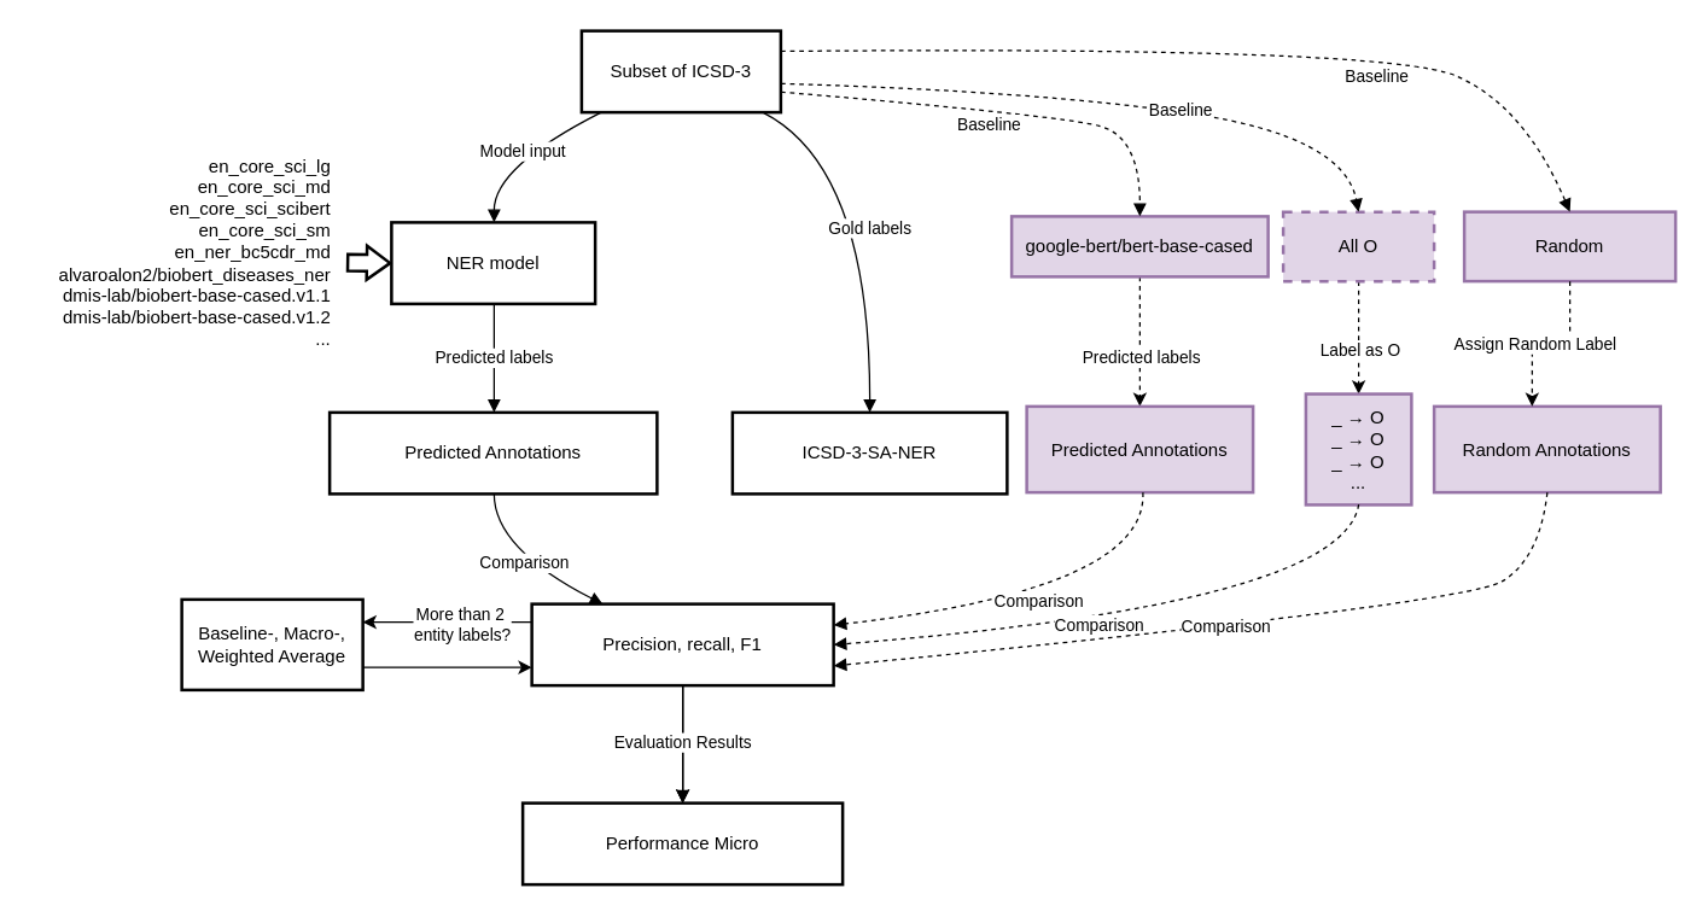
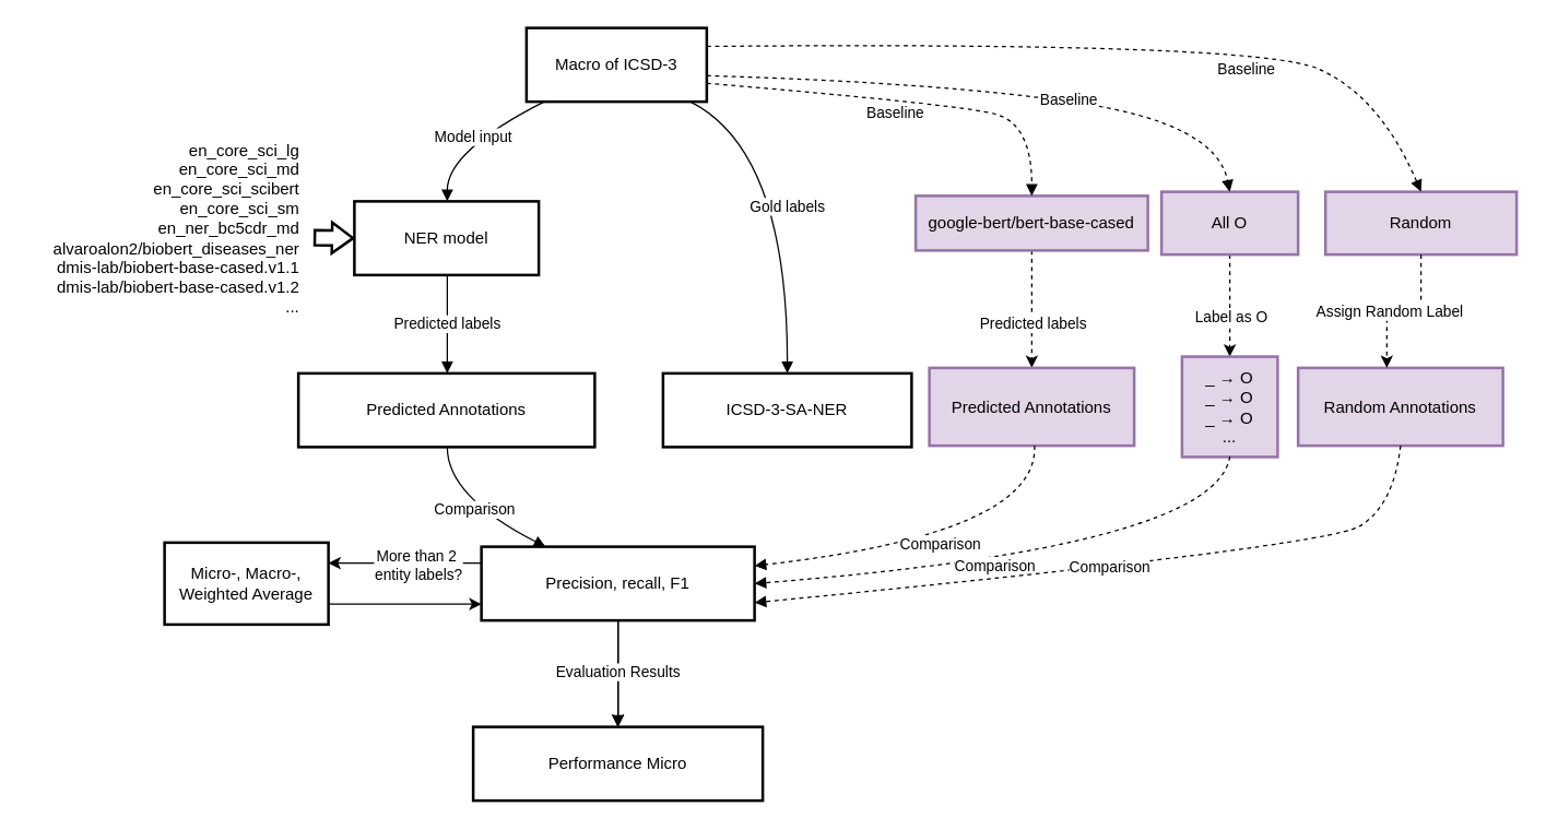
  <mxCell id="0" />
  <mxCell id="1" parent="0" />
- <mxCell id="2" value="Subset of ICSD-3" style="whiteSpace=wrap;strokeWidth=2;" parent="1" vertex="1"><mxGeometry x="385" y="20" width="132" height="54" as="geometry" /></mxCell>
+ <mxCell id="2" value="Macro of ICSD-3" style="whiteSpace=wrap;strokeWidth=2;" parent="1" vertex="1"><mxGeometry x="385" y="20" width="132" height="54" as="geometry" /></mxCell>
  <mxCell id="3" value="NER model" style="whiteSpace=wrap;strokeWidth=2;" parent="1" vertex="1"><mxGeometry x="259" y="147" width="135" height="54" as="geometry" /></mxCell>
  <mxCell id="4" value="Predicted Annotations" style="whiteSpace=wrap;strokeWidth=2;" parent="1" vertex="1"><mxGeometry x="218" y="273" width="217" height="54" as="geometry" /></mxCell>
  <mxCell id="5" value="ICSD-3-SA-NER" style="whiteSpace=wrap;strokeWidth=2;" parent="1" vertex="1"><mxGeometry x="485" y="273" width="182" height="54" as="geometry" /></mxCell>
  <mxCell id="6" style="edgeStyle=orthogonalEdgeStyle;rounded=0;orthogonalLoop=1;jettySize=auto;html=1;exitX=0;exitY=0.25;exitDx=0;exitDy=0;entryX=1;entryY=0.25;entryDx=0;entryDy=0;" edge="1" parent="1" source="10" target="14"><mxGeometry relative="1" as="geometry"><Array as="points"><mxPoint x="352" y="412" /></Array></mxGeometry></mxCell>
  <mxCell id="7" value="More than 2&amp;nbsp;&lt;div&gt;entity labels?&lt;/div&gt;" style="edgeLabel;html=1;align=center;verticalAlign=middle;resizable=0;points=[];" vertex="1" connectable="0" parent="6"><mxGeometry x="-0.154" y="1" relative="1" as="geometry"><mxPoint as="offset" /></mxGeometry></mxCell>
  <mxCell id="8" value="" style="edgeStyle=orthogonalEdgeStyle;rounded=0;orthogonalLoop=1;jettySize=auto;html=1;" edge="1" parent="1" source="10" target="11"><mxGeometry relative="1" as="geometry" /></mxCell>
  <mxCell id="9" value="" style="edgeStyle=orthogonalEdgeStyle;rounded=0;orthogonalLoop=1;jettySize=auto;html=1;" edge="1" parent="1" source="10" target="11"><mxGeometry relative="1" as="geometry" /></mxCell>
  <mxCell id="10" value="Precision, recall, F1" style="whiteSpace=wrap;strokeWidth=2;" parent="1" vertex="1"><mxGeometry x="352" y="400" width="200" height="54" as="geometry" /></mxCell>
  <mxCell id="11" value="Performance Micro" style="whiteSpace=wrap;strokeWidth=2;" parent="1" vertex="1"><mxGeometry x="346" y="532" width="212" height="54" as="geometry" /></mxCell>
  <mxCell id="12" value="&lt;div style=&quot;&quot;&gt;en_core_sci_lg&lt;/div&gt;&lt;div&gt;en_core_sci_md&lt;/div&gt;&lt;div&gt;en_core_sci_scibert&lt;/div&gt;&lt;div&gt;en_core_sci_sm&lt;/div&gt;&lt;div&gt;en_ner_bc5cdr_md&lt;/div&gt;&lt;div&gt;&lt;span style=&quot;background-color: transparent;&quot;&gt;alvaroalon2/biobert_diseases_ner&lt;/span&gt;&lt;/div&gt;&lt;div&gt;dmis-lab/biobert-base-cased.v1.1&lt;/div&gt;&lt;div&gt;dmis-lab/biobert-base-cased.v1.2&lt;/div&gt;&lt;div&gt;...&lt;/div&gt;&lt;div&gt;&lt;br&gt;&lt;/div&gt;" style="text;html=1;align=right;verticalAlign=middle;resizable=0;points=[];autosize=1;strokeColor=none;fillColor=none;" vertex="1" parent="1"><mxGeometry y="94" width="200" height="160" as="geometry" x="20" /></mxCell>
  <mxCell id="13" style="edgeStyle=orthogonalEdgeStyle;rounded=0;orthogonalLoop=1;jettySize=auto;html=1;" edge="1" parent="1" source="14" target="10"><mxGeometry relative="1" as="geometry"><Array as="points"><mxPoint x="320" y="442" /><mxPoint x="320" y="442" /></Array></mxGeometry></mxCell>
- <mxCell id="14" value="Baseline-, Macro-, Weighted Average" style="rounded=0;whiteSpace=wrap;html=1;strokeWidth=2;" vertex="1" parent="1"><mxGeometry x="120" y="397" width="120" height="60" as="geometry" /></mxCell>
+ <mxCell id="14" value="Micro-, Macro-, Weighted Average" style="rounded=0;whiteSpace=wrap;html=1;strokeWidth=2;" vertex="1" parent="1"><mxGeometry x="120" y="397" width="120" height="60" as="geometry" /></mxCell>
  <mxCell id="15" style="edgeStyle=orthogonalEdgeStyle;rounded=0;orthogonalLoop=1;jettySize=auto;html=1;entryX=0.5;entryY=0;entryDx=0;entryDy=0;dashed=1;" edge="1" parent="1" source="17" target="28"><mxGeometry relative="1" as="geometry" /></mxCell>
  <mxCell id="16" value="Predicted labels" style="edgeLabel;html=1;align=center;verticalAlign=middle;resizable=0;points=[];" vertex="1" connectable="0" parent="15"><mxGeometry x="-0.233" y="-3" relative="1" as="geometry"><mxPoint x="3" y="20" as="offset" /></mxGeometry></mxCell>
  <mxCell id="17" value="google-bert/bert-base-cased" style="whiteSpace=wrap;html=1;fillColor=#e1d5e7;strokeColor=#9673a6;strokeWidth=2;" vertex="1" parent="1"><mxGeometry x="670" y="143" width="170" height="40" as="geometry" /></mxCell>
  <mxCell id="18" style="edgeStyle=orthogonalEdgeStyle;rounded=0;orthogonalLoop=1;jettySize=auto;html=1;entryX=0.5;entryY=0;entryDx=0;entryDy=0;dashed=1;" edge="1" parent="1" source="20" target="29"><mxGeometry relative="1" as="geometry" /></mxCell>
  <mxCell id="19" value="Label as O" style="edgeLabel;html=1;align=center;verticalAlign=middle;resizable=0;points=[];" vertex="1" connectable="0" parent="18"><mxGeometry x="0.204" relative="1" as="geometry"><mxPoint as="offset" /></mxGeometry></mxCell>
- <mxCell id="20" value="All O" style="rounded=0;whiteSpace=wrap;html=1;fillColor=#e1d5e7;strokeColor=#9673a6;strokeWidth=2;dashed=1;" vertex="1" parent="1"><mxGeometry x="850" y="140" width="100" height="46" as="geometry" /></mxCell>
+ <mxCell id="20" value="All O" style="rounded=0;whiteSpace=wrap;html=1;fillColor=#e1d5e7;strokeColor=#9673a6;strokeWidth=2;" vertex="1" parent="1"><mxGeometry x="850" y="140" width="100" height="46" as="geometry" /></mxCell>
  <mxCell id="21" value="Random" style="rounded=0;whiteSpace=wrap;html=1;fillColor=#e1d5e7;strokeColor=#9673a6;strokeWidth=2;" vertex="1" parent="1"><mxGeometry x="970" y="140" width="140" height="46" as="geometry" /></mxCell>
  <mxCell id="22" value="" style="curved=1;startArrow=none;endArrow=block;exitX=1;exitY=0.75;entryX=0.5;entryY=0;exitDx=0;exitDy=0;entryDx=0;entryDy=0;dashed=1;" edge="1" parent="1" source="2" target="17"><mxGeometry relative="1" as="geometry"><Array as="points"><mxPoint x="701" y="76" /><mxPoint x="755" y="90" /></Array><mxPoint x="630" y="40" as="sourcePoint" /><mxPoint x="701" y="239" as="targetPoint" /></mxGeometry></mxCell>
  <mxCell id="23" value="Baseline" style="edgeLabel;html=1;align=center;verticalAlign=middle;resizable=0;points=[];" vertex="1" connectable="0" parent="22"><mxGeometry x="-0.053" y="-9" relative="1" as="geometry"><mxPoint as="offset" /></mxGeometry></mxCell>
  <mxCell id="24" value="" style="curved=1;startArrow=none;endArrow=block;exitX=1;exitY=0.648;exitDx=0;exitDy=0;entryX=0.5;entryY=0;entryDx=0;entryDy=0;exitPerimeter=0;dashed=1;" edge="1" parent="1" source="2" target="20"><mxGeometry relative="1" as="geometry"><Array as="points"><mxPoint x="690" y="60" /><mxPoint x="890" y="90" /></Array><mxPoint x="525" y="94" as="sourcePoint" /><mxPoint x="960" y="90" as="targetPoint" /></mxGeometry></mxCell>
  <mxCell id="25" value="Baseline" style="edgeLabel;html=1;align=center;verticalAlign=middle;resizable=0;points=[];" vertex="1" connectable="0" parent="24"><mxGeometry x="0.244" y="1" relative="1" as="geometry"><mxPoint as="offset" /></mxGeometry></mxCell>
  <mxCell id="26" value="" style="curved=1;startArrow=none;endArrow=block;entryX=0.5;entryY=0;entryDx=0;entryDy=0;exitX=1;exitY=0.25;exitDx=0;exitDy=0;dashed=1;" edge="1" parent="1" source="2" target="21"><mxGeometry relative="1" as="geometry"><Array as="points"><mxPoint x="920" y="30" /><mxPoint x="1010" y="70" /></Array><mxPoint x="520" y="40" as="sourcePoint" /><mxPoint x="606" y="303" as="targetPoint" /></mxGeometry></mxCell>
  <mxCell id="27" value="Baseline" style="edgeLabel;html=1;align=center;verticalAlign=middle;resizable=0;points=[];" vertex="1" connectable="0" parent="26"><mxGeometry x="0.363" y="-19" relative="1" as="geometry"><mxPoint as="offset" /></mxGeometry></mxCell>
  <mxCell id="28" value="Predicted Annotations" style="whiteSpace=wrap;strokeWidth=2;fillColor=#e1d5e7;strokeColor=#9673a6;" vertex="1" parent="1"><mxGeometry x="680" y="269" width="150" height="57" as="geometry" /></mxCell>
  <mxCell id="29" value="_ → O&#10;_ → O&#10;_ → O&#10;..." style="whiteSpace=wrap;strokeWidth=2;fillColor=#e1d5e7;strokeColor=#9673a6;" vertex="1" parent="1"><mxGeometry x="865" y="260.75" width="70" height="73.5" as="geometry" /></mxCell>
  <mxCell id="30" value="Random Annotations" style="whiteSpace=wrap;strokeWidth=2;fillColor=#e1d5e7;strokeColor=#9673a6;" vertex="1" parent="1"><mxGeometry x="950" y="269" width="150" height="57" as="geometry" /></mxCell>
  <mxCell id="31" style="edgeStyle=orthogonalEdgeStyle;rounded=0;orthogonalLoop=1;jettySize=auto;html=1;entryX=0.433;entryY=0;entryDx=0;entryDy=0;entryPerimeter=0;dashed=1;" edge="1" parent="1" source="21" target="30"><mxGeometry relative="1" as="geometry" /></mxCell>
  <mxCell id="32" value="Assign Random Label" style="edgeLabel;html=1;align=center;verticalAlign=middle;resizable=0;points=[];" vertex="1" connectable="0" parent="31"><mxGeometry x="0.205" relative="1" as="geometry"><mxPoint as="offset" /></mxGeometry></mxCell>
  <mxCell id="33" value="" style="shape=flexArrow;endArrow=classic;html=1;rounded=0;endWidth=9.524;endSize=4.457;strokeWidth=2;" edge="1" parent="1"><mxGeometry width="50" height="50" relative="1" as="geometry"><mxPoint x="229" y="173.52" as="sourcePoint" /><mxPoint x="259" y="174" as="targetPoint" /></mxGeometry></mxCell>
  <mxCell id="34" value="Model input" style="curved=1;startArrow=none;endArrow=block;exitX=0.1;exitY=1;entryX=0.5;entryY=-0.01;html=1;" edge="1" parent="1"><mxGeometry relative="1" as="geometry"><Array as="points"><mxPoint x="327" y="110" /></Array><mxPoint x="398" y="74" as="sourcePoint" /><mxPoint x="327" y="147" as="targetPoint" /></mxGeometry></mxCell>
  <mxCell id="35" value="Predicted labels" style="curved=1;startArrow=none;endArrow=block;exitX=0.5;exitY=0.99;entryX=0.5;entryY=0;html=1;" edge="1" parent="1"><mxGeometry relative="1" as="geometry"><Array as="points" /><mxPoint x="327" y="201" as="sourcePoint" /><mxPoint x="327" y="273" as="targetPoint" /></mxGeometry></mxCell>
  <mxCell id="36" value="Comparison" style="curved=1;startArrow=none;endArrow=block;exitX=0.5;exitY=1;entryX=0.23;entryY=-0.01;html=1;" edge="1" parent="1"><mxGeometry relative="1" as="geometry"><Array as="points"><mxPoint x="327" y="363" /></Array><mxPoint x="327" y="327" as="sourcePoint" /><mxPoint x="399" y="400" as="targetPoint" /></mxGeometry></mxCell>
  <mxCell id="37" value="Gold labels" style="curved=1;startArrow=none;endArrow=block;exitX=0.91;exitY=1;entryX=0.5;entryY=0;html=1;" edge="1" parent="1"><mxGeometry relative="1" as="geometry"><Array as="points"><mxPoint x="576" y="110" /></Array><mxPoint x="505" y="74" as="sourcePoint" /><mxPoint x="576" y="273" as="targetPoint" /></mxGeometry></mxCell>
  <mxCell id="38" value="Evaluation Results" style="curved=1;startArrow=none;endArrow=block;exitX=0.5;exitY=0.99;entryX=0.5;entryY=0;html=1;" edge="1" parent="1"><mxGeometry x="-0.026" relative="1" as="geometry"><Array as="points" /><mxPoint x="452" y="454" as="sourcePoint" /><mxPoint x="452" y="532" as="targetPoint" /><mxPoint as="offset" /></mxGeometry></mxCell>
  <mxCell id="39" value="Comparison" style="curved=1;startArrow=none;endArrow=block;entryX=1;entryY=0.25;entryDx=0;entryDy=0;dashed=1;html=1;" edge="1" parent="1"><mxGeometry relative="1" as="geometry"><Array as="points"><mxPoint x="760" y="390" /></Array><mxPoint x="757" y="326" as="sourcePoint" /><mxPoint x="552" y="414" as="targetPoint" /></mxGeometry></mxCell>
  <mxCell id="40" value="Comparison" style="curved=1;startArrow=none;endArrow=block;entryX=1;entryY=0.5;entryDx=0;entryDy=0;exitX=0.5;exitY=1;exitDx=0;exitDy=0;dashed=1;html=1;" edge="1" parent="1"><mxGeometry x="0.127" y="1" relative="1" as="geometry"><Array as="points"><mxPoint x="890" y="400" /></Array><mxPoint x="900" y="334" as="sourcePoint" /><mxPoint x="552" y="427" as="targetPoint" /><mxPoint as="offset" /></mxGeometry></mxCell>
  <mxCell id="41" value="Comparison" style="curved=1;startArrow=none;endArrow=block;entryX=1;entryY=0.75;entryDx=0;entryDy=0;exitX=0.5;exitY=1;exitDx=0;exitDy=0;dashed=1;html=1;" edge="1" parent="1"><mxGeometry relative="1" as="geometry"><Array as="points"><mxPoint x="1020" y="370" /><mxPoint x="970" y="400" /></Array><mxPoint x="1025" y="326" as="sourcePoint" /><mxPoint x="552" y="441" as="targetPoint" /></mxGeometry></mxCell>
